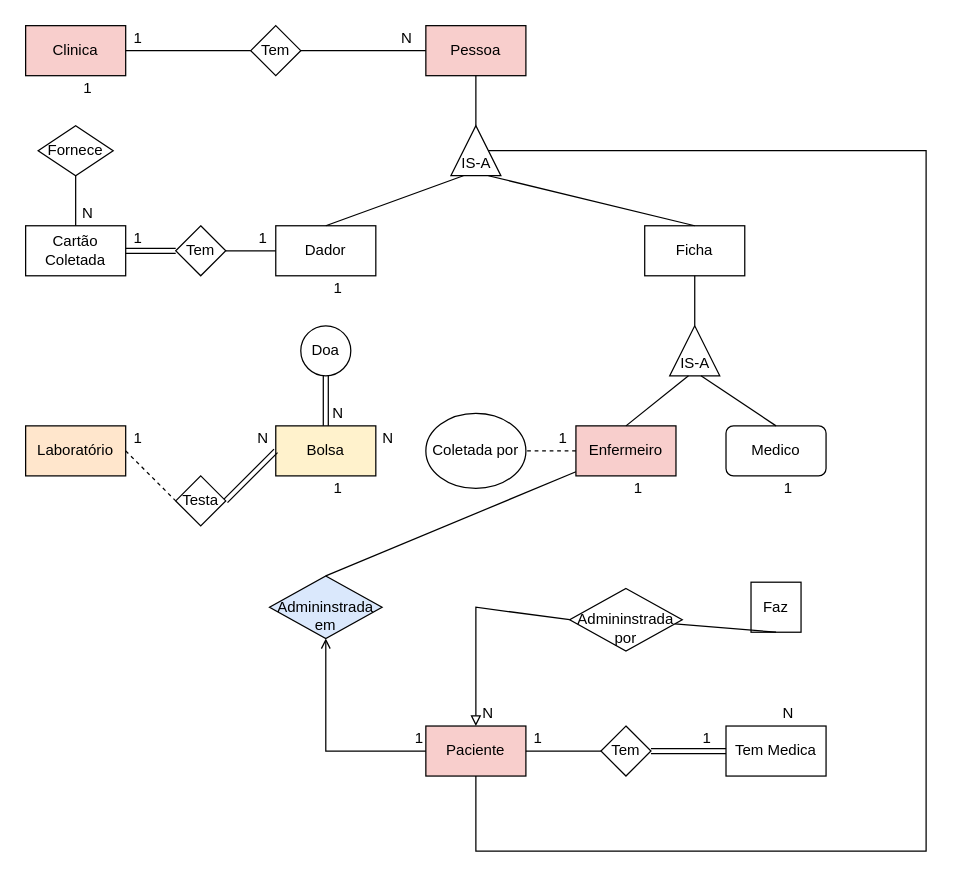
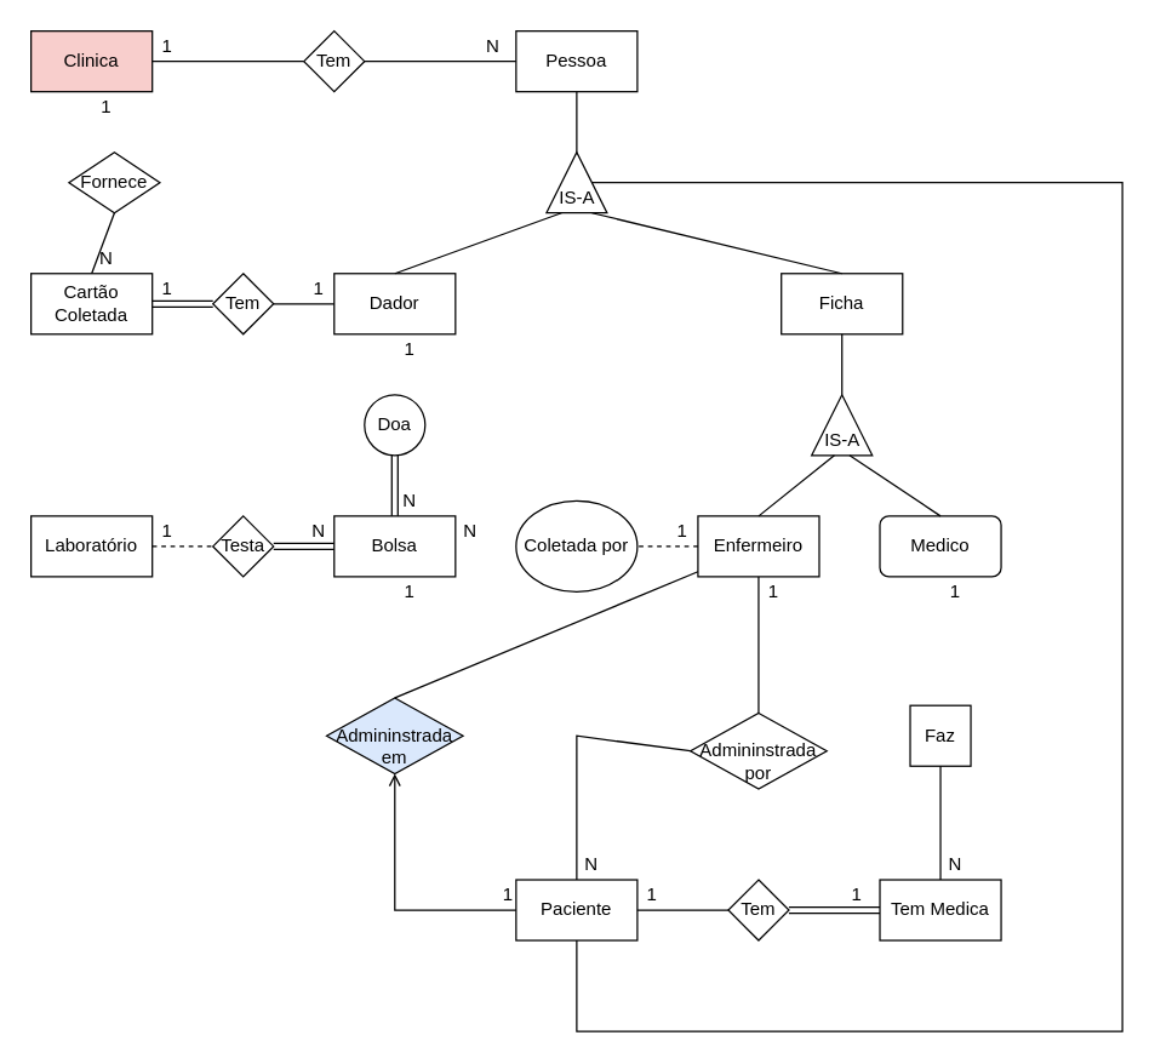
  <mxCell id="0" />
  <mxCell id="1" parent="0" />
  <mxCell id="2" value="Cartão Coletada" style="rounded=0;whiteSpace=wrap;html=1;" vertex="1" parent="1"><mxGeometry x="20" y="180" width="80" height="40" as="geometry" /></mxCell>
  <mxCell id="3" value="Clinica" style="rounded=0;whiteSpace=wrap;html=1;fillColor=#f8cecc;" vertex="1" parent="1"><mxGeometry x="20" y="20" width="80" height="40" as="geometry" /></mxCell>
- <mxCell id="4" value="Pessoa" style="rounded=0;whiteSpace=wrap;html=1;fillColor=#f8cecc;" vertex="1" parent="1"><mxGeometry x="340" y="20" width="80" height="40" as="geometry" /></mxCell>
+ <mxCell id="4" value="Pessoa" style="rounded=0;whiteSpace=wrap;html=1;" vertex="1" parent="1"><mxGeometry x="340" y="20" width="80" height="40" as="geometry" /></mxCell>
  <mxCell id="5" value="Dador" style="rounded=0;whiteSpace=wrap;html=1;" vertex="1" parent="1"><mxGeometry x="220" y="180" width="80" height="40" as="geometry" /></mxCell>
- <mxCell id="6" value="Paciente" style="rounded=0;whiteSpace=wrap;html=1;fillColor=#f8cecc;" vertex="1" parent="1"><mxGeometry x="340" y="580" width="80" height="40" as="geometry" /></mxCell>
+ <mxCell id="6" value="Paciente" style="rounded=0;whiteSpace=wrap;html=1;" vertex="1" parent="1"><mxGeometry x="340" y="580" width="80" height="40" as="geometry" /></mxCell>
  <mxCell id="7" value="Ficha" style="rounded=0;whiteSpace=wrap;html=1;" vertex="1" parent="1"><mxGeometry x="515" y="180" width="80" height="40" as="geometry" /></mxCell>
- <mxCell id="8" value="Bolsa" style="rounded=0;whiteSpace=wrap;html=1;fillColor=#fff2cc;" vertex="1" parent="1"><mxGeometry x="220" y="340" width="80" height="40" as="geometry" /></mxCell>
- <mxCell id="9" value="Laboratório" style="rounded=0;whiteSpace=wrap;html=1;fillColor=#ffe6cc;" vertex="1" parent="1"><mxGeometry x="20" y="340" width="80" height="40" as="geometry" /></mxCell>
+ <mxCell id="8" value="Bolsa" style="rounded=0;whiteSpace=wrap;html=1;" vertex="1" parent="1"><mxGeometry x="220" y="340" width="80" height="40" as="geometry" /></mxCell>
+ <mxCell id="9" value="Laboratório" style="rounded=0;whiteSpace=wrap;html=1;" vertex="1" parent="1"><mxGeometry x="20" y="340" width="80" height="40" as="geometry" /></mxCell>
  <mxCell id="10" value="Medico" style="whiteSpace=wrap;html=1;rounded=1;" vertex="1" parent="1"><mxGeometry x="580" y="340" width="80" height="40" as="geometry" /></mxCell>
- <mxCell id="11" value="Enfermeiro" style="rounded=0;whiteSpace=wrap;html=1;fillColor=#f8cecc;" vertex="1" parent="1"><mxGeometry x="460" y="340" width="80" height="40" as="geometry" /></mxCell>
+ <mxCell id="11" value="Enfermeiro" style="rounded=0;whiteSpace=wrap;html=1;" vertex="1" parent="1"><mxGeometry x="460" y="340" width="80" height="40" as="geometry" /></mxCell>
  <mxCell id="12" value="Tem Medica" style="rounded=0;whiteSpace=wrap;html=1;" vertex="1" parent="1"><mxGeometry x="580" y="580" width="80" height="40" as="geometry" /></mxCell>
  <mxCell id="13" value="Tem" style="rhombus;whiteSpace=wrap;html=1;" vertex="1" parent="1"><mxGeometry x="200" y="20" width="40" height="40" as="geometry" /></mxCell>
- <mxCell id="14" value="Fornece" style="rhombus;whiteSpace=wrap;html=1;" vertex="1" parent="1"><mxGeometry x="30" y="100" width="60" height="40" as="geometry" /></mxCell>
+ <mxCell id="14" value="Fornece" style="rhombus;whiteSpace=wrap;html=1;" vertex="1" parent="1"><mxGeometry x="45" y="100" width="60" height="40" as="geometry" /></mxCell>
  <mxCell id="15" value="Tem" style="rhombus;whiteSpace=wrap;html=1;" vertex="1" parent="1"><mxGeometry x="140" y="180" width="40" height="40" as="geometry" /></mxCell>
  <mxCell id="16" value="Doa" style="ellipse;whiteSpace=wrap;html=1;" vertex="1" parent="1"><mxGeometry x="240" y="260" width="40" height="40" as="geometry" /></mxCell>
- <mxCell id="17" value="Testa" style="rhombus;whiteSpace=wrap;html=1;" vertex="1" parent="1"><mxGeometry x="140" y="380" width="40" height="40" as="geometry" /></mxCell>
+ <mxCell id="17" value="Testa" style="rhombus;whiteSpace=wrap;html=1;" vertex="1" parent="1"><mxGeometry x="140" y="340" width="40" height="40" as="geometry" /></mxCell>
  <mxCell id="18" value="Faz" style="whiteSpace=wrap;html=1;rounded=0;" vertex="1" parent="1"><mxGeometry x="600" y="465" width="40" height="40" as="geometry" /></mxCell>
  <mxCell id="19" value="Coletada por" style="ellipse;whiteSpace=wrap;html=1;" vertex="1" parent="1"><mxGeometry x="340" y="330" width="80" height="60" as="geometry" /></mxCell>
  <mxCell id="20" value="&lt;div&gt;&lt;br&gt;&lt;/div&gt;Admininstrada&lt;div&gt;em&lt;/div&gt;" style="rhombus;whiteSpace=wrap;html=1;fillColor=#dae8fc;" vertex="1" parent="1"><mxGeometry x="215" y="460" width="90" height="50" as="geometry" /></mxCell>
  <mxCell id="21" value="&lt;div&gt;&lt;br&gt;&lt;/div&gt;Admininstrada&lt;div&gt;por&lt;/div&gt;" style="rhombus;whiteSpace=wrap;html=1;" vertex="1" parent="1"><mxGeometry x="455" y="470" width="90" height="50" as="geometry" /></mxCell>
  <mxCell id="22" value="" style="triangle;whiteSpace=wrap;html=1;rotation=-90;" vertex="1" parent="1"><mxGeometry x="360" y="100" width="40" height="40" as="geometry" /></mxCell>
  <mxCell id="23" value="IS-A" style="text;html=1;align=center;verticalAlign=middle;resizable=0;points=[];autosize=1;strokeColor=none;fillColor=none;" vertex="1" parent="1"><mxGeometry x="355" y="115" width="50" height="30" as="geometry" /></mxCell>
  <mxCell id="24" value="" style="triangle;whiteSpace=wrap;html=1;rotation=-90;" vertex="1" parent="1"><mxGeometry x="535" y="260" width="40" height="40" as="geometry" /></mxCell>
  <mxCell id="25" value="IS-A" style="text;html=1;align=center;verticalAlign=middle;resizable=0;points=[];autosize=1;strokeColor=none;fillColor=none;" vertex="1" parent="1"><mxGeometry x="530" y="275" width="50" height="30" as="geometry" /></mxCell>
  <mxCell id="26" style="edgeStyle=none;rounded=0;orthogonalLoop=1;jettySize=auto;html=1;entryX=0.5;entryY=0;entryDx=0;entryDy=0;endArrow=none;endFill=0;exitX=0.5;exitY=1;exitDx=0;exitDy=0;" edge="1" parent="1" source="14" target="2"><mxGeometry relative="1" as="geometry"><mxPoint x="70" y="70" as="sourcePoint" /><mxPoint x="70" y="110" as="targetPoint" /></mxGeometry></mxCell>
  <mxCell id="27" style="edgeStyle=none;rounded=0;orthogonalLoop=1;jettySize=auto;html=1;entryX=0;entryY=0.5;entryDx=0;entryDy=0;endArrow=none;endFill=0;exitX=1;exitY=0.5;exitDx=0;exitDy=0;" edge="1" parent="1" source="3" target="13"><mxGeometry relative="1" as="geometry"><mxPoint x="80" y="80" as="sourcePoint" /><mxPoint x="80" y="120" as="targetPoint" /></mxGeometry></mxCell>
  <mxCell id="28" style="edgeStyle=none;rounded=0;orthogonalLoop=1;jettySize=auto;html=1;entryX=0;entryY=0.5;entryDx=0;entryDy=0;endArrow=none;endFill=0;exitX=1;exitY=0.5;exitDx=0;exitDy=0;" edge="1" parent="1" source="13" target="4"><mxGeometry relative="1" as="geometry"><mxPoint x="90" y="90" as="sourcePoint" /><mxPoint x="90" y="130" as="targetPoint" /></mxGeometry></mxCell>
  <mxCell id="29" style="edgeStyle=none;rounded=0;orthogonalLoop=1;jettySize=auto;html=1;entryX=1;entryY=0.5;entryDx=0;entryDy=0;endArrow=none;endFill=0;exitX=0.5;exitY=1;exitDx=0;exitDy=0;" edge="1" parent="1" source="4" target="22"><mxGeometry relative="1" as="geometry"><mxPoint x="100" y="100" as="sourcePoint" /><mxPoint x="100" y="140" as="targetPoint" /></mxGeometry></mxCell>
  <mxCell id="30" style="edgeStyle=none;rounded=0;orthogonalLoop=1;jettySize=auto;html=1;entryX=1;entryY=0.5;entryDx=0;entryDy=0;endArrow=none;endFill=0;exitX=0;exitY=0.5;exitDx=0;exitDy=0;shape=link;" edge="1" parent="1" source="15" target="2"><mxGeometry relative="1" as="geometry"><mxPoint x="110" y="110" as="sourcePoint" /><mxPoint x="110" y="150" as="targetPoint" /></mxGeometry></mxCell>
  <mxCell id="31" style="edgeStyle=none;rounded=0;orthogonalLoop=1;jettySize=auto;html=1;entryX=1;entryY=0.5;entryDx=0;entryDy=0;endArrow=none;endFill=0;exitX=0;exitY=0.5;exitDx=0;exitDy=0;" edge="1" parent="1" source="5" target="15"><mxGeometry relative="1" as="geometry"><mxPoint x="120" y="120" as="sourcePoint" /><mxPoint x="120" y="160" as="targetPoint" /></mxGeometry></mxCell>
  <mxCell id="32" style="edgeStyle=none;rounded=0;orthogonalLoop=1;jettySize=auto;html=1;entryX=0.5;entryY=0;entryDx=0;entryDy=0;endArrow=none;endFill=0;exitX=0.5;exitY=1;exitDx=0;exitDy=0;shape=link;" edge="1" parent="1" source="16" target="8"><mxGeometry relative="1" as="geometry"><mxPoint x="140" y="140" as="sourcePoint" /><mxPoint x="140" y="180" as="targetPoint" /></mxGeometry></mxCell>
  <mxCell id="33" style="edgeStyle=none;rounded=0;orthogonalLoop=1;jettySize=auto;html=1;entryX=0;entryY=0.5;entryDx=0;entryDy=0;endArrow=none;endFill=0;exitX=1;exitY=0.5;exitDx=0;exitDy=0;dashed=1;" edge="1" parent="1" source="9" target="17"><mxGeometry relative="1" as="geometry"><mxPoint x="150" y="150" as="sourcePoint" /><mxPoint x="150" y="190" as="targetPoint" /></mxGeometry></mxCell>
  <mxCell id="34" style="edgeStyle=none;rounded=0;orthogonalLoop=1;jettySize=auto;html=1;entryX=1;entryY=0.5;entryDx=0;entryDy=0;endArrow=none;endFill=0;exitX=0;exitY=0.5;exitDx=0;exitDy=0;shape=link;" edge="1" parent="1" source="8" target="17"><mxGeometry relative="1" as="geometry"><mxPoint x="160" y="160" as="sourcePoint" /><mxPoint x="160" y="200" as="targetPoint" /></mxGeometry></mxCell>
  <mxCell id="35" style="edgeStyle=none;rounded=0;orthogonalLoop=1;jettySize=auto;html=1;entryX=0.5;entryY=0;entryDx=0;entryDy=0;endArrow=none;endFill=0;exitX=0.3;exitY=0.833;exitDx=0;exitDy=0;exitPerimeter=0;" edge="1" parent="1" source="23" target="5"><mxGeometry relative="1" as="geometry"><mxPoint x="170" y="170" as="sourcePoint" /><mxPoint x="170" y="210" as="targetPoint" /></mxGeometry></mxCell>
  <mxCell id="36" style="edgeStyle=none;rounded=0;orthogonalLoop=1;jettySize=auto;html=1;entryX=0.5;entryY=0;entryDx=0;entryDy=0;endArrow=none;endFill=0;" edge="1" parent="1" target="7"><mxGeometry relative="1" as="geometry"><mxPoint x="390" y="140" as="sourcePoint" /><mxPoint x="180" y="220" as="targetPoint" /></mxGeometry></mxCell>
  <mxCell id="37" style="edgeStyle=none;rounded=0;orthogonalLoop=1;jettySize=auto;html=1;entryX=1;entryY=0.5;entryDx=0;entryDy=0;endArrow=none;endFill=0;exitX=0.5;exitY=1;exitDx=0;exitDy=0;" edge="1" parent="1" source="7" target="24"><mxGeometry relative="1" as="geometry"><mxPoint x="190" y="190" as="sourcePoint" /><mxPoint x="190" y="230" as="targetPoint" /></mxGeometry></mxCell>
  <mxCell id="38" style="edgeStyle=none;rounded=0;orthogonalLoop=1;jettySize=auto;html=1;entryX=0.5;entryY=0;entryDx=0;entryDy=0;endArrow=none;endFill=0;exitX=0.4;exitY=0.833;exitDx=0;exitDy=0;exitPerimeter=0;" edge="1" parent="1" source="25" target="11"><mxGeometry relative="1" as="geometry"><mxPoint x="565" y="230" as="sourcePoint" /><mxPoint x="565" y="268" as="targetPoint" /></mxGeometry></mxCell>
  <mxCell id="39" style="edgeStyle=none;rounded=0;orthogonalLoop=1;jettySize=auto;html=1;entryX=0.5;entryY=0;entryDx=0;entryDy=0;endArrow=none;endFill=0;exitX=0.6;exitY=0.833;exitDx=0;exitDy=0;exitPerimeter=0;" edge="1" parent="1" source="25" target="10"><mxGeometry relative="1" as="geometry"><mxPoint x="575" y="240" as="sourcePoint" /><mxPoint x="575" y="278" as="targetPoint" /></mxGeometry></mxCell>
- <mxCell id="41" style="edgeStyle=none;rounded=0;orthogonalLoop=1;jettySize=auto;html=1;endArrow=none;endFill=0;exitX=0.5;exitY=1;exitDx=0;exitDy=0;" edge="1" parent="1" source="18" target="21"><mxGeometry relative="1" as="geometry"><mxPoint x="605" y="270" as="sourcePoint" /><mxPoint x="605" y="308" as="targetPoint" /></mxGeometry></mxCell>
+ <mxCell id="40" style="edgeStyle=none;rounded=0;orthogonalLoop=1;jettySize=auto;html=1;entryX=0.5;entryY=0;entryDx=0;entryDy=0;endArrow=none;endFill=0;exitX=0.5;exitY=1;exitDx=0;exitDy=0;" edge="1" parent="1" source="11" target="21"><mxGeometry relative="1" as="geometry"><mxPoint x="595" y="260" as="sourcePoint" /><mxPoint x="595" y="298" as="targetPoint" /></mxGeometry></mxCell>
+ <mxCell id="41" style="edgeStyle=none;rounded=0;orthogonalLoop=1;jettySize=auto;html=1;entryX=0.5;entryY=0;entryDx=0;entryDy=0;endArrow=none;endFill=0;exitX=0.5;exitY=1;exitDx=0;exitDy=0;" edge="1" parent="1" source="18" target="12"><mxGeometry relative="1" as="geometry"><mxPoint x="605" y="270" as="sourcePoint" /><mxPoint x="605" y="308" as="targetPoint" /></mxGeometry></mxCell>
  <mxCell id="42" style="edgeStyle=none;rounded=0;orthogonalLoop=1;jettySize=auto;html=1;endArrow=none;endFill=0;exitX=0.5;exitY=0;exitDx=0;exitDy=0;" edge="1" parent="1" source="20" target="11"><mxGeometry relative="1" as="geometry"><mxPoint x="410" y="590" as="sourcePoint" /><mxPoint x="510" y="520" as="targetPoint" /></mxGeometry></mxCell>
  <mxCell id="43" style="edgeStyle=none;rounded=0;orthogonalLoop=1;jettySize=auto;html=1;entryX=0.5;entryY=1;entryDx=0;entryDy=0;endArrow=open;endFill=0;exitX=0;exitY=0.5;exitDx=0;exitDy=0;" edge="1" parent="1" source="6" target="20"><mxGeometry relative="1" as="geometry"><mxPoint x="180" y="610" as="sourcePoint" /><mxPoint x="260" y="520" as="targetPoint" /><Array as="points"><mxPoint x="260" y="600" /></Array></mxGeometry></mxCell>
  <mxCell id="44" style="edgeStyle=none;rounded=0;orthogonalLoop=1;jettySize=auto;html=1;entryX=1;entryY=0.5;entryDx=0;entryDy=0;endArrow=none;endFill=0;exitX=0;exitY=0.5;exitDx=0;exitDy=0;dashed=1;" edge="1" parent="1" source="11" target="19"><mxGeometry relative="1" as="geometry"><mxPoint x="280" y="320" as="sourcePoint" /><mxPoint x="280" y="360" as="targetPoint" /></mxGeometry></mxCell>
- <mxCell id="45" style="edgeStyle=none;rounded=0;orthogonalLoop=1;jettySize=auto;html=1;entryX=0.5;entryY=0;entryDx=0;entryDy=0;endArrow=block;endFill=0;exitX=0;exitY=0.5;exitDx=0;exitDy=0;" edge="1" parent="1" source="21" target="6"><mxGeometry relative="1" as="geometry"><mxPoint x="510" y="390" as="sourcePoint" /><mxPoint x="510" y="470" as="targetPoint" /><Array as="points"><mxPoint x="380" y="485" /></Array></mxGeometry></mxCell>
+ <mxCell id="45" style="edgeStyle=none;rounded=0;orthogonalLoop=1;jettySize=auto;html=1;entryX=0.5;entryY=0;entryDx=0;entryDy=0;endArrow=none;endFill=0;exitX=0;exitY=0.5;exitDx=0;exitDy=0;" edge="1" parent="1" source="21" target="6"><mxGeometry relative="1" as="geometry"><mxPoint x="510" y="390" as="sourcePoint" /><mxPoint x="510" y="470" as="targetPoint" /><Array as="points"><mxPoint x="380" y="485" /></Array></mxGeometry></mxCell>
  <mxCell id="46" value="Tem" style="rhombus;whiteSpace=wrap;html=1;" vertex="1" parent="1"><mxGeometry x="480" y="580" width="40" height="40" as="geometry" /></mxCell>
  <mxCell id="47" style="edgeStyle=none;rounded=0;orthogonalLoop=1;jettySize=auto;html=1;entryX=0;entryY=0.5;entryDx=0;entryDy=0;endArrow=none;endFill=0;exitX=1;exitY=0.5;exitDx=0;exitDy=0;shape=link;" edge="1" parent="1" source="46" target="12"><mxGeometry relative="1" as="geometry"><mxPoint x="630" y="515" as="sourcePoint" /><mxPoint x="630" y="590" as="targetPoint" /></mxGeometry></mxCell>
  <mxCell id="48" style="edgeStyle=none;rounded=0;orthogonalLoop=1;jettySize=auto;html=1;entryX=0;entryY=0.5;entryDx=0;entryDy=0;endArrow=none;endFill=0;exitX=1;exitY=0.5;exitDx=0;exitDy=0;" edge="1" parent="1" source="6" target="46"><mxGeometry relative="1" as="geometry"><mxPoint x="530" y="610" as="sourcePoint" /><mxPoint x="590" y="610" as="targetPoint" /></mxGeometry></mxCell>
  <mxCell id="49" style="edgeStyle=none;rounded=0;orthogonalLoop=1;jettySize=auto;html=1;endArrow=none;endFill=0;entryX=0.5;entryY=1;entryDx=0;entryDy=0;exitX=0.5;exitY=1;exitDx=0;exitDy=0;" edge="1" parent="1" source="22" target="6"><mxGeometry relative="1" as="geometry"><mxPoint x="405" y="128" as="sourcePoint" /><mxPoint x="360" y="670" as="targetPoint" /><Array as="points"><mxPoint x="740" y="120" /><mxPoint x="740" y="680" /><mxPoint x="380" y="680" /></Array></mxGeometry></mxCell>
  <mxCell id="50" value="1" style="text;html=1;align=center;verticalAlign=middle;whiteSpace=wrap;rounded=0;" vertex="1" parent="1"><mxGeometry x="90" y="20" width="40" height="20" as="geometry" /></mxCell>
  <mxCell id="51" value="N" style="text;html=1;align=center;verticalAlign=middle;whiteSpace=wrap;rounded=0;" vertex="1" parent="1"><mxGeometry x="305" y="20" width="40" height="20" as="geometry" /></mxCell>
  <mxCell id="52" value="1" style="text;html=1;align=center;verticalAlign=middle;whiteSpace=wrap;rounded=0;" vertex="1" parent="1"><mxGeometry x="50" y="60" width="40" height="20" as="geometry" /></mxCell>
  <mxCell id="53" value="N" style="text;html=1;align=center;verticalAlign=middle;whiteSpace=wrap;rounded=0;" vertex="1" parent="1"><mxGeometry x="50" y="160" width="40" height="20" as="geometry" /></mxCell>
  <mxCell id="54" value="1" style="text;html=1;align=center;verticalAlign=middle;whiteSpace=wrap;rounded=0;" vertex="1" parent="1"><mxGeometry x="90" y="180" width="40" height="20" as="geometry" /></mxCell>
  <mxCell id="55" value="N" style="text;html=1;align=center;verticalAlign=middle;whiteSpace=wrap;rounded=0;" vertex="1" parent="1"><mxGeometry x="250" y="320" width="40" height="20" as="geometry" /></mxCell>
  <mxCell id="56" value="1" style="text;html=1;align=center;verticalAlign=middle;whiteSpace=wrap;rounded=0;" vertex="1" parent="1"><mxGeometry x="190" y="180" width="40" height="20" as="geometry" /></mxCell>
  <mxCell id="57" value="1" style="text;html=1;align=center;verticalAlign=middle;whiteSpace=wrap;rounded=0;" vertex="1" parent="1"><mxGeometry x="250" y="220" width="40" height="20" as="geometry" /></mxCell>
  <mxCell id="58" value="N" style="text;html=1;align=center;verticalAlign=middle;whiteSpace=wrap;rounded=0;" vertex="1" parent="1"><mxGeometry x="190" y="340" width="40" height="20" as="geometry" /></mxCell>
  <mxCell id="59" value="1" style="text;html=1;align=center;verticalAlign=middle;whiteSpace=wrap;rounded=0;" vertex="1" parent="1"><mxGeometry x="90" y="340" width="40" height="20" as="geometry" /></mxCell>
  <mxCell id="60" value="1" style="text;html=1;align=center;verticalAlign=middle;whiteSpace=wrap;rounded=0;" vertex="1" parent="1"><mxGeometry x="250" y="380" width="40" height="20" as="geometry" /></mxCell>
  <mxCell id="61" value="1" style="text;html=1;align=center;verticalAlign=middle;whiteSpace=wrap;rounded=0;" vertex="1" parent="1"><mxGeometry x="315" y="580" width="40" height="20" as="geometry" /></mxCell>
  <mxCell id="62" value="1" style="text;html=1;align=center;verticalAlign=middle;whiteSpace=wrap;rounded=0;" vertex="1" parent="1"><mxGeometry x="430" y="340" width="40" height="20" as="geometry" /></mxCell>
  <mxCell id="63" value="N" style="text;html=1;align=center;verticalAlign=middle;whiteSpace=wrap;rounded=0;" vertex="1" parent="1"><mxGeometry x="290" y="340" width="40" height="20" as="geometry" /></mxCell>
  <mxCell id="64" value="1" style="text;html=1;align=center;verticalAlign=middle;whiteSpace=wrap;rounded=0;" vertex="1" parent="1"><mxGeometry x="490" y="380" width="40" height="20" as="geometry" /></mxCell>
  <mxCell id="65" value="N" style="text;html=1;align=center;verticalAlign=middle;whiteSpace=wrap;rounded=0;" vertex="1" parent="1"><mxGeometry x="370" y="560" width="40" height="20" as="geometry" /></mxCell>
  <mxCell id="66" value="1" style="text;html=1;align=center;verticalAlign=middle;whiteSpace=wrap;rounded=0;" vertex="1" parent="1"><mxGeometry x="410" y="580" width="40" height="20" as="geometry" /></mxCell>
  <mxCell id="67" value="1" style="text;html=1;align=center;verticalAlign=middle;whiteSpace=wrap;rounded=0;" vertex="1" parent="1"><mxGeometry x="545" y="580" width="40" height="20" as="geometry" /></mxCell>
  <mxCell id="68" value="1" style="text;html=1;align=center;verticalAlign=middle;whiteSpace=wrap;rounded=0;" vertex="1" parent="1"><mxGeometry x="610" y="380" width="40" height="20" as="geometry" /></mxCell>
  <mxCell id="69" value="N" style="text;html=1;align=center;verticalAlign=middle;whiteSpace=wrap;rounded=0;" vertex="1" parent="1"><mxGeometry x="610" y="560" width="40" height="20" as="geometry" /></mxCell>
